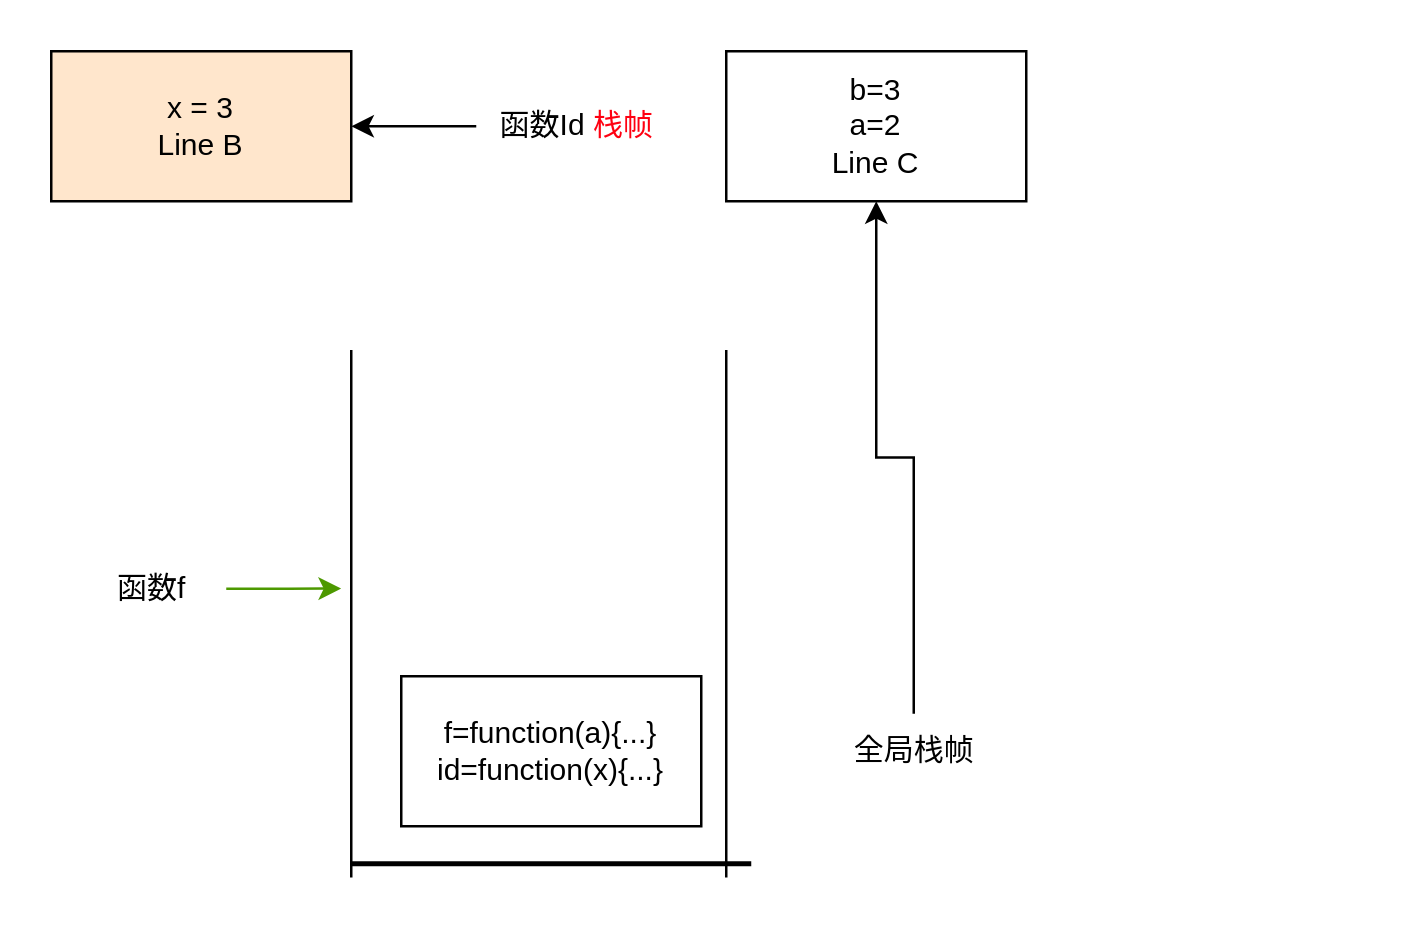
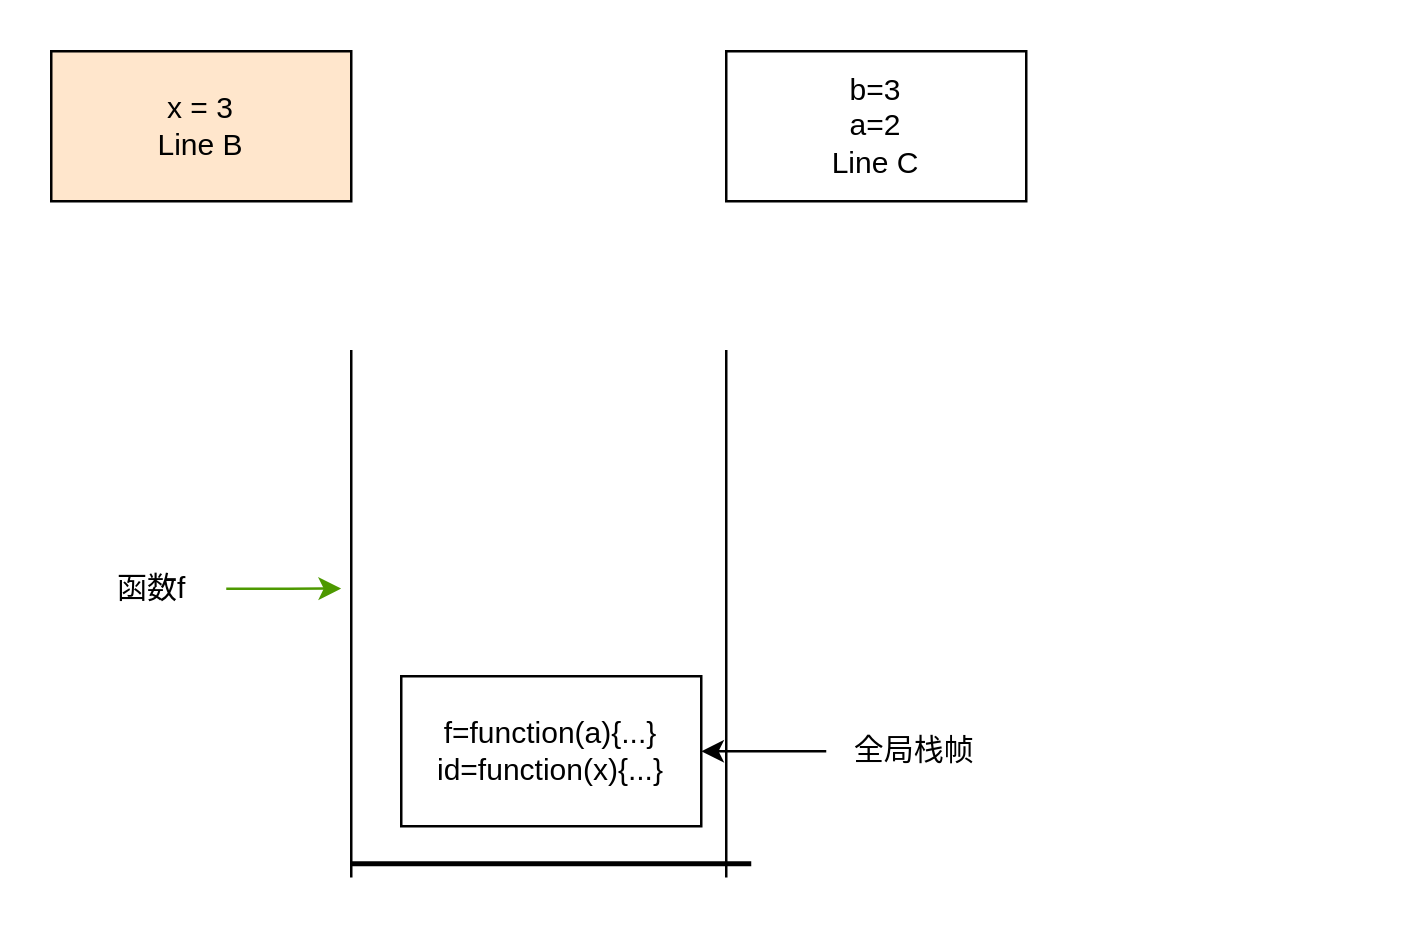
  <mxCell id="0" />
  <mxCell id="1" parent="0" />
  <mxCell id="2" value="" style="group" vertex="1" connectable="0" parent="1"><mxGeometry x="290" y="20" width="250" height="60" as="geometry" /></mxCell>
  <mxCell id="3" value="b=3&lt;br&gt;a=2&lt;br&gt;Line C" style="rounded=0;whiteSpace=wrap;html=1;" vertex="1" parent="2"><mxGeometry width="120" height="60" as="geometry" /></mxCell>
  <mxCell id="4" value="" style="group" vertex="1" connectable="0" parent="1"><mxGeometry x="20" y="20" width="250" height="60" as="geometry" /></mxCell>
  <mxCell id="5" value="x = 3&lt;br&gt;Line B" style="rounded=0;whiteSpace=wrap;html=1;fillColor=#ffe6cc;" vertex="1" parent="4"><mxGeometry width="120" height="60" as="geometry" /></mxCell>
- <mxCell id="6" value="" style="edgeStyle=orthogonalEdgeStyle;rounded=0;orthogonalLoop=1;jettySize=auto;html=1;" edge="1" parent="4" source="7" target="5"><mxGeometry relative="1" as="geometry" /></mxCell>
- <mxCell id="7" value="函数Id &lt;font color=&quot;#ff0011&quot;&gt;栈帧&lt;/font&gt;" style="text;html=1;align=center;verticalAlign=middle;resizable=0;points=[];autosize=1;strokeColor=none;fillColor=none;" vertex="1" parent="4"><mxGeometry x="170" y="15" width="80" height="30" as="geometry" /></mxCell>
  <mxCell id="8" value="" style="group" vertex="1" connectable="0" parent="1"><mxGeometry x="30" y="140" width="370" height="210" as="geometry" /></mxCell>
  <mxCell id="9" value="函数f" style="text;html=1;align=center;verticalAlign=middle;resizable=0;points=[];autosize=1;strokeColor=none;fillColor=none;" vertex="1" parent="8"><mxGeometry y="80" width="60" height="30" as="geometry" /></mxCell>
  <mxCell id="10" value="" style="shape=partialRectangle;whiteSpace=wrap;html=1;top=0;bottom=0;fillColor=none;" vertex="1" parent="8"><mxGeometry x="110" width="150" height="210" as="geometry" /></mxCell>
  <mxCell id="11" style="edgeStyle=orthogonalEdgeStyle;rounded=0;orthogonalLoop=1;jettySize=auto;html=1;entryX=-0.027;entryY=0.452;entryDx=0;entryDy=0;entryPerimeter=0;strokeColor=#4D9900;" edge="1" parent="8" source="9" target="10"><mxGeometry relative="1" as="geometry" /></mxCell>
  <mxCell id="12" value="" style="group" vertex="1" connectable="0" parent="8"><mxGeometry x="130" y="130" width="240" height="60" as="geometry" /></mxCell>
  <mxCell id="13" value="f=function(a){...}&lt;br&gt;id=function(x){...}" style="rounded=0;whiteSpace=wrap;html=1;" vertex="1" parent="12"><mxGeometry width="120" height="60" as="geometry" /></mxCell>
- <mxCell id="14" style="edgeStyle=orthogonalEdgeStyle;rounded=0;orthogonalLoop=1;jettySize=auto;html=1;" edge="1" parent="12" source="15" target="3"><mxGeometry relative="1" as="geometry" /></mxCell>
+ <mxCell id="14" style="edgeStyle=orthogonalEdgeStyle;rounded=0;orthogonalLoop=1;jettySize=auto;html=1;entryX=1;entryY=0.5;entryDx=0;entryDy=0;" edge="1" parent="12" source="15" target="13"><mxGeometry relative="1" as="geometry" /></mxCell>
  <mxCell id="15" value="全局栈帧" style="text;html=1;align=center;verticalAlign=middle;resizable=0;points=[];autosize=1;strokeColor=none;fillColor=none;" vertex="1" parent="12"><mxGeometry x="170" y="15" width="70" height="30" as="geometry" /></mxCell>
  <mxCell id="16" value="" style="line;strokeWidth=2;html=1;" vertex="1" parent="8"><mxGeometry x="110" y="200" width="160" height="10" as="geometry" /></mxCell>
